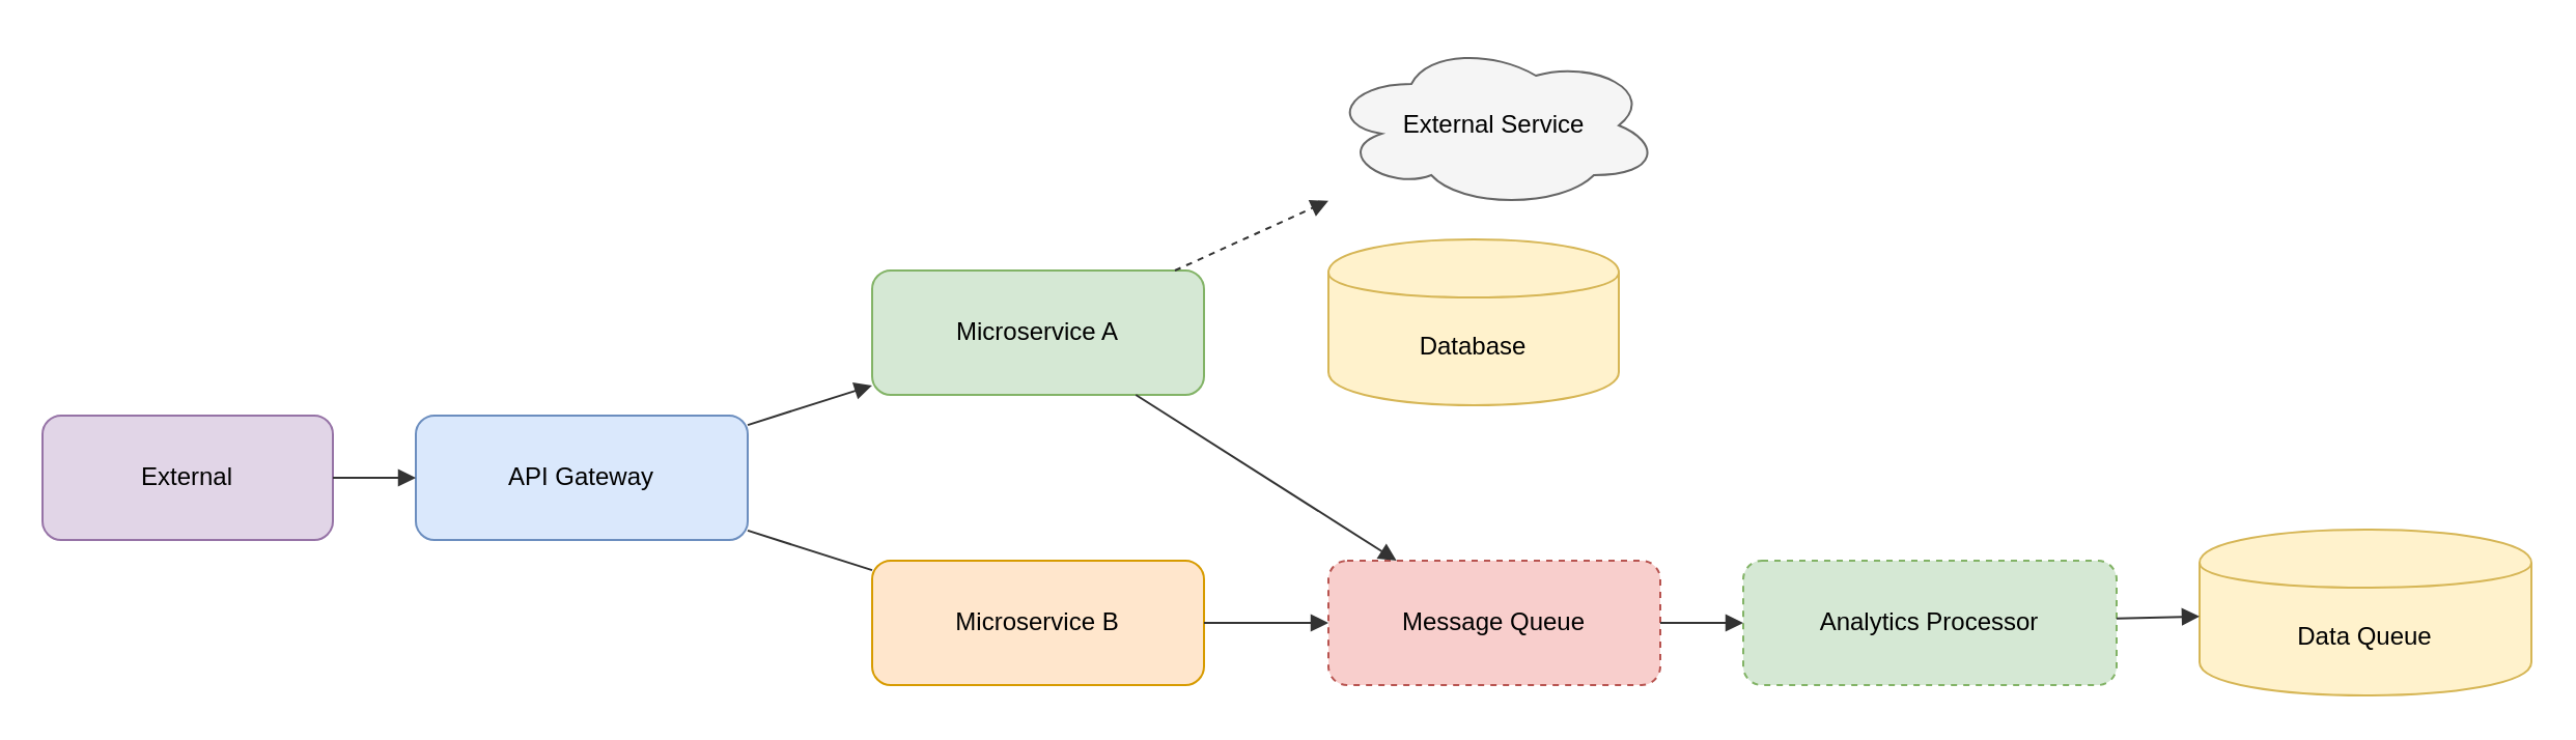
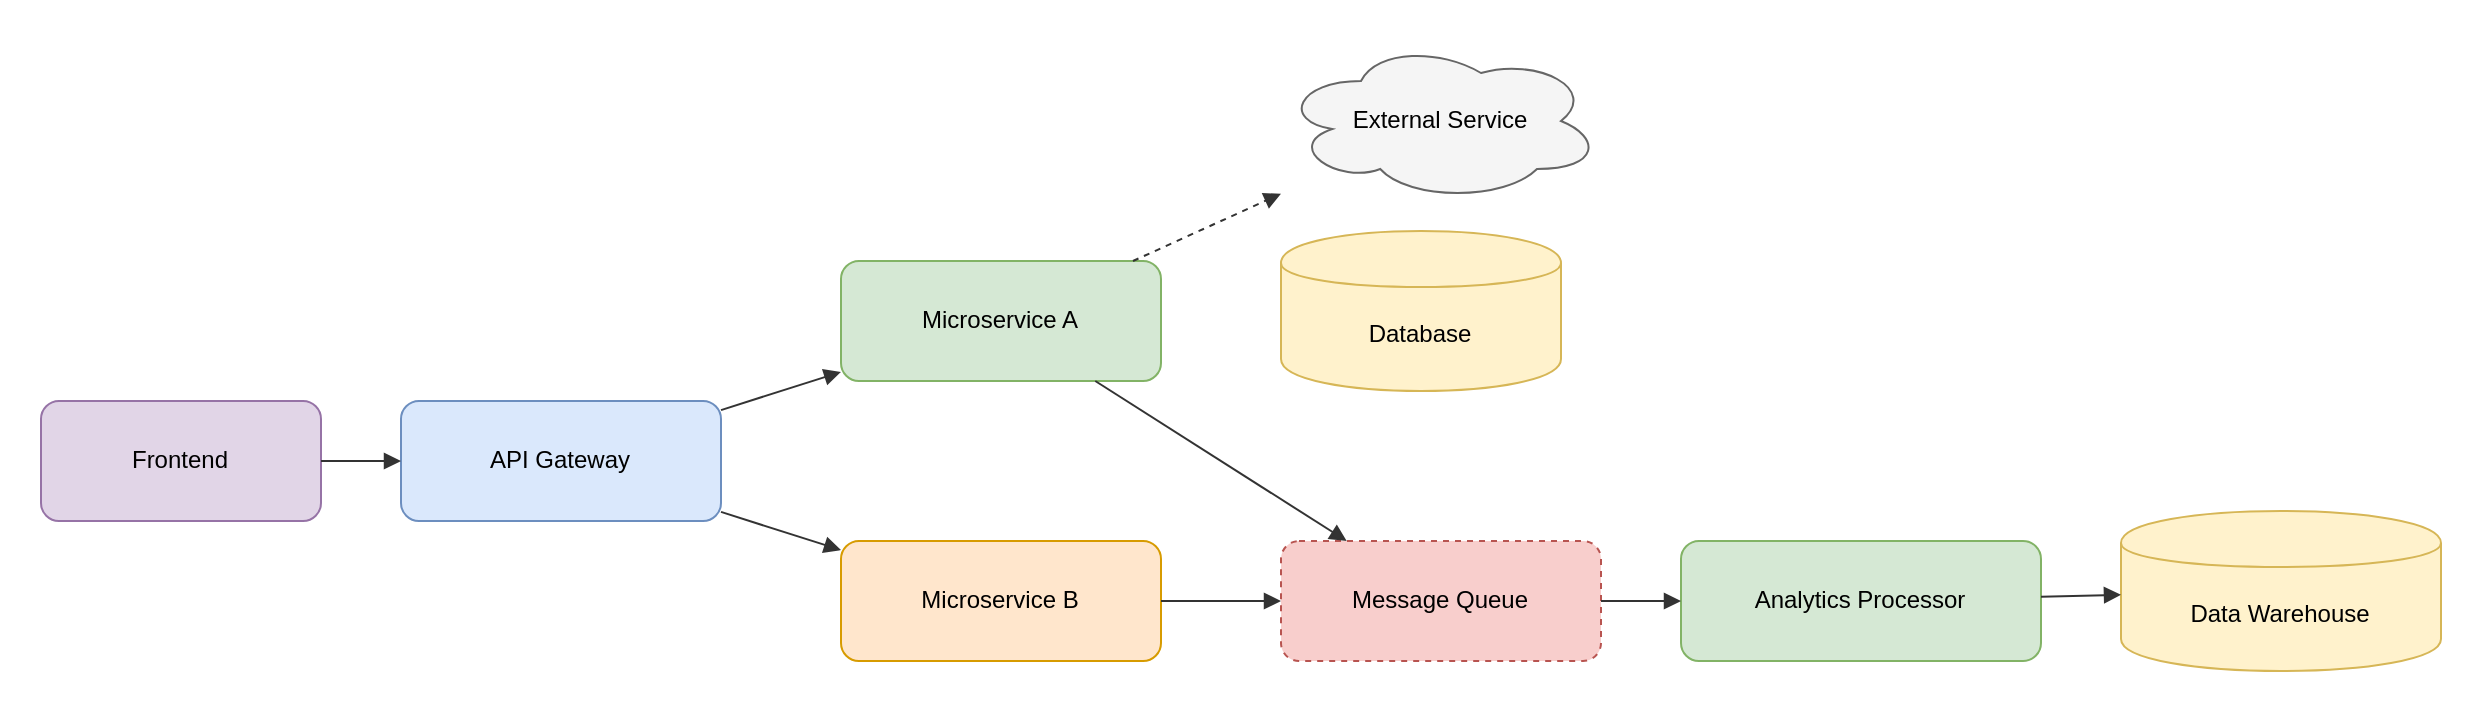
  <mxCell id="0" />
  <mxCell id="1" parent="0" />
- <mxCell id="2" value="External" style="rounded=1;whiteSpace=wrap;html=1;fillColor=#e1d5e7;strokeColor=#9673a6;" vertex="1" parent="1"><mxGeometry x="20" y="200" width="140" height="60" as="geometry" /></mxCell>
+ <mxCell id="2" value="Frontend" style="rounded=1;whiteSpace=wrap;html=1;fillColor=#e1d5e7;strokeColor=#9673a6;" vertex="1" parent="1"><mxGeometry x="20" y="200" width="140" height="60" as="geometry" /></mxCell>
  <mxCell id="3" value="API Gateway" style="rounded=1;whiteSpace=wrap;html=1;fillColor=#dae8fc;strokeColor=#6c8ebf;" vertex="1" parent="1"><mxGeometry x="200" y="200" width="160" height="60" as="geometry" /></mxCell>
  <mxCell id="4" value="Microservice A" style="rounded=1;whiteSpace=wrap;html=1;fillColor=#d5e8d4;strokeColor=#82b366;" vertex="1" parent="1"><mxGeometry x="420" y="130" width="160" height="60" as="geometry" /></mxCell>
  <mxCell id="5" value="Microservice B" style="rounded=1;whiteSpace=wrap;html=1;fillColor=#ffe6cc;strokeColor=#d79b00;" vertex="1" parent="1"><mxGeometry x="420" y="270" width="160" height="60" as="geometry" /></mxCell>
  <mxCell id="6" value="Database" style="shape=cylinder;whiteSpace=wrap;html=1;boundedLbl=1;fillColor=#fff2cc;strokeColor=#d6b656;" vertex="1" parent="1"><mxGeometry x="640" y="115" width="140" height="80" as="geometry" /></mxCell>
  <mxCell id="7" value="Message Queue" style="rounded=1;whiteSpace=wrap;html=1;fillColor=#f8cecc;strokeColor=#b85450;dashed=1;" vertex="1" parent="1"><mxGeometry x="640" y="270" width="160" height="60" as="geometry" /></mxCell>
- <mxCell id="8" value="Analytics Processor" style="rounded=1;whiteSpace=wrap;html=1;fillColor=#d5e8d4;strokeColor=#82b366;dashed=1;" vertex="1" parent="1"><mxGeometry x="840" y="270" width="180" height="60" as="geometry" /></mxCell>
- <mxCell id="9" value="Data Queue" style="shape=cylinder;whiteSpace=wrap;html=1;boundedLbl=1;fillColor=#fff2cc;strokeColor=#d6b656;" vertex="1" parent="1"><mxGeometry x="1060" y="255" width="160" height="80" as="geometry" /></mxCell>
+ <mxCell id="8" value="Analytics Processor" style="rounded=1;whiteSpace=wrap;html=1;fillColor=#d5e8d4;strokeColor=#82b366;" vertex="1" parent="1"><mxGeometry x="840" y="270" width="180" height="60" as="geometry" /></mxCell>
+ <mxCell id="9" value="Data Warehouse" style="shape=cylinder;whiteSpace=wrap;html=1;boundedLbl=1;fillColor=#fff2cc;strokeColor=#d6b656;" vertex="1" parent="1"><mxGeometry x="1060" y="255" width="160" height="80" as="geometry" /></mxCell>
  <mxCell id="10" value="External Service" style="shape=cloud;whiteSpace=wrap;html=1;fillColor=#f5f5f5;strokeColor=#666666;" vertex="1" parent="1"><mxGeometry x="640" y="20" width="160" height="80" as="geometry" /></mxCell>
  <mxCell id="11" style="endArrow=block;html=1;strokeColor=#333333;" edge="1" parent="1" source="2" target="3"><mxGeometry relative="1" as="geometry" /></mxCell>
  <mxCell id="12" style="endArrow=block;html=1;strokeColor=#333333;" edge="1" parent="1" source="3" target="4"><mxGeometry relative="1" as="geometry" /></mxCell>
- <mxCell id="13" style="endArrow=none;html=1;strokeColor=#333333;" edge="1" parent="1" source="3" target="5"><mxGeometry relative="1" as="geometry" /></mxCell>
+ <mxCell id="13" style="endArrow=block;html=1;strokeColor=#333333;" edge="1" parent="1" source="3" target="5"><mxGeometry relative="1" as="geometry" /></mxCell>
  <mxCell id="14" style="endArrow=block;html=1;strokeColor=#333333;" edge="1" parent="1" source="4" target="7"><mxGeometry relative="1" as="geometry" /></mxCell>
  <mxCell id="15" style="endArrow=block;html=1;strokeColor=#333333;" edge="1" parent="1" source="5" target="7"><mxGeometry relative="1" as="geometry" /></mxCell>
  <mxCell id="16" style="endArrow=block;html=1;strokeColor=#333333;" edge="1" parent="1" source="7" target="8"><mxGeometry relative="1" as="geometry" /></mxCell>
  <mxCell id="17" style="endArrow=block;html=1;strokeColor=#333333;" edge="1" parent="1" source="8" target="9"><mxGeometry relative="1" as="geometry" /></mxCell>
  <mxCell id="18" style="endArrow=block;html=1;strokeColor=#333333;dashed=1;" edge="1" parent="1" source="4" target="10"><mxGeometry relative="1" as="geometry" /></mxCell>
